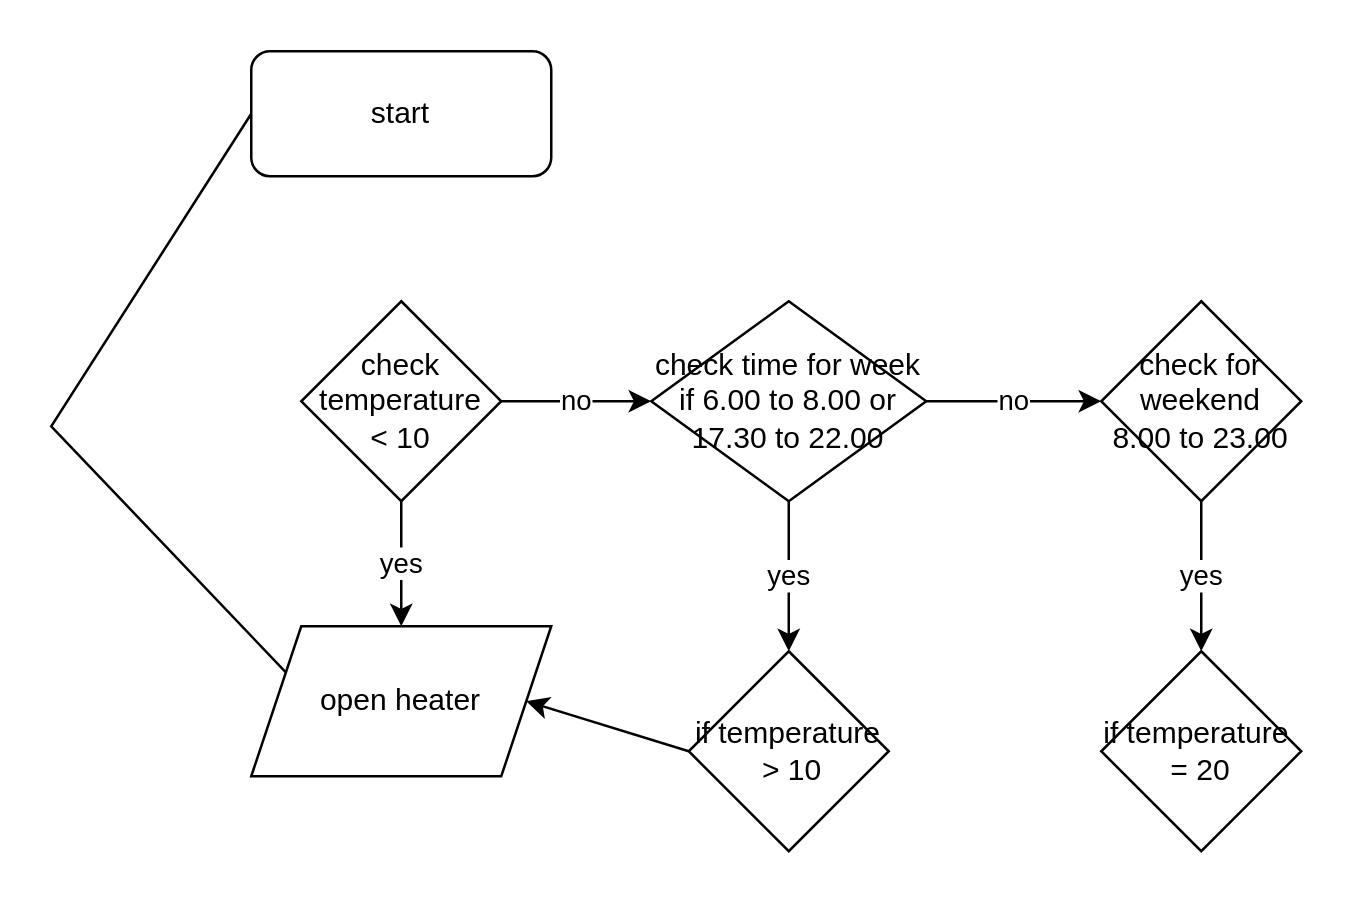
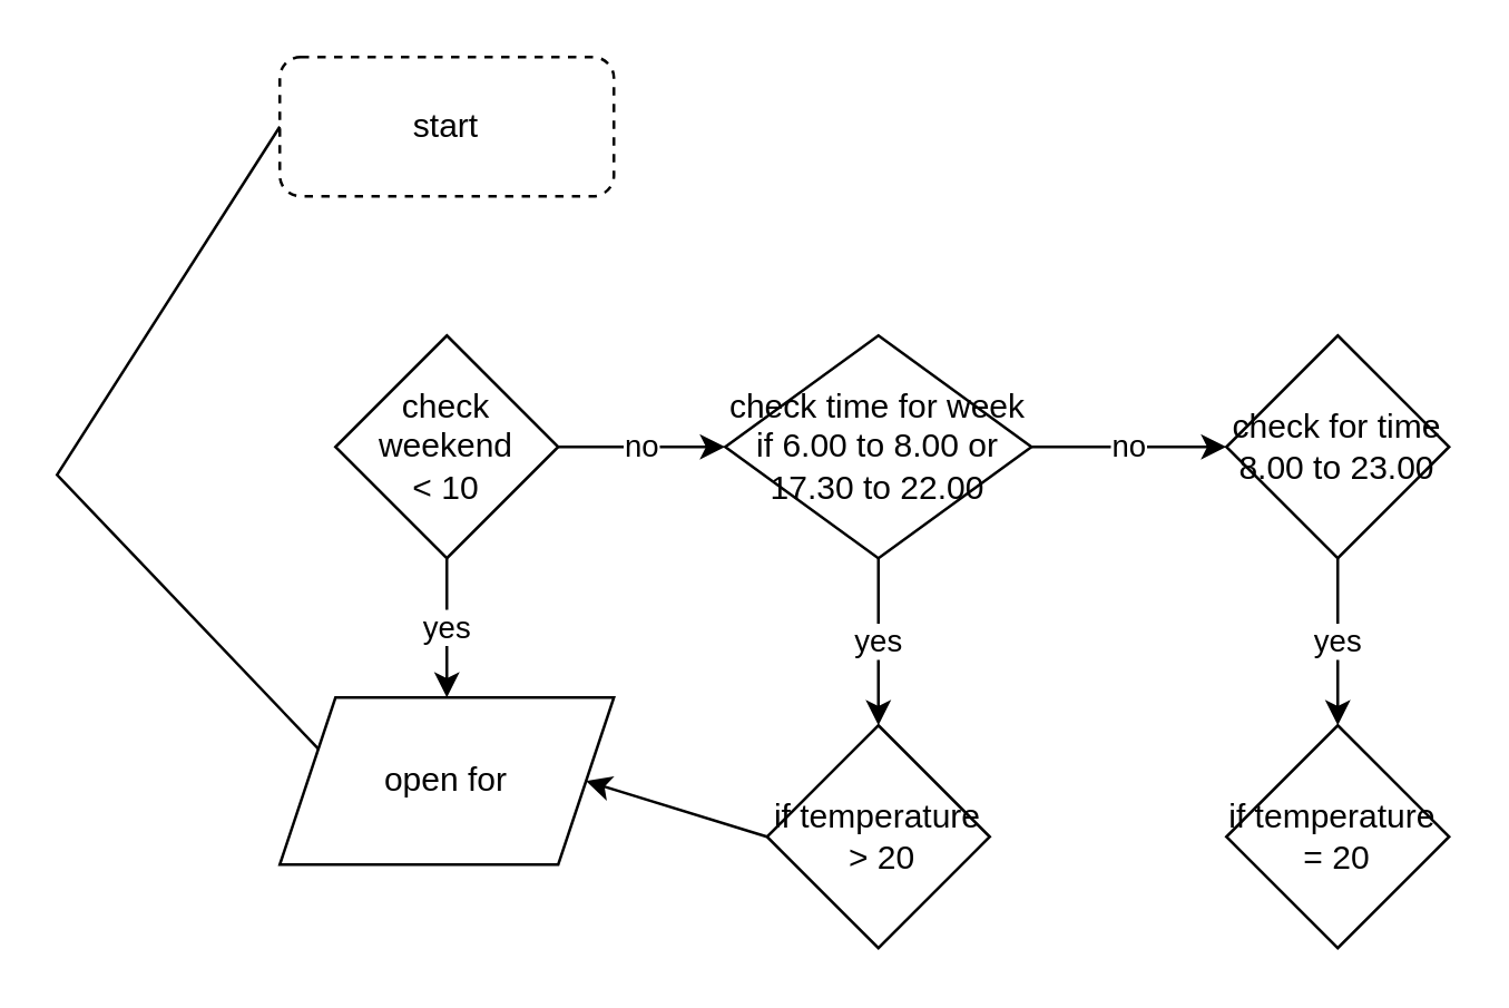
  <mxCell id="0" />
  <mxCell id="1" parent="0" />
- <mxCell id="2" value="start" style="rounded=1;whiteSpace=wrap;html=1;" vertex="1" parent="1"><mxGeometry x="100" y="20" width="120" height="50" as="geometry" /></mxCell>
- <mxCell id="3" value="check temperature&lt;br&gt;&amp;lt; 10" style="rhombus;whiteSpace=wrap;html=1;" vertex="1" parent="1"><mxGeometry x="120" y="120" width="80" height="80" as="geometry" /></mxCell>
+ <mxCell id="2" value="start" style="rounded=1;whiteSpace=wrap;html=1;dashed=1;" vertex="1" parent="1"><mxGeometry x="100" y="20" width="120" height="50" as="geometry" /></mxCell>
+ <mxCell id="3" value="check weekend&lt;br&gt;&amp;lt; 10" style="rhombus;whiteSpace=wrap;html=1;" vertex="1" parent="1"><mxGeometry x="120" y="120" width="80" height="80" as="geometry" /></mxCell>
  <mxCell id="4" value="yes" style="endArrow=classic;html=1;rounded=0;exitX=0.5;exitY=1;exitDx=0;exitDy=0;" edge="1" parent="1" source="3"><mxGeometry width="50" height="50" relative="1" as="geometry"><mxPoint x="200" y="220" as="sourcePoint" /><mxPoint x="160" y="250" as="targetPoint" /></mxGeometry></mxCell>
- <mxCell id="5" value="open heater" style="shape=parallelogram;perimeter=parallelogramPerimeter;whiteSpace=wrap;html=1;fixedSize=1;" vertex="1" parent="1"><mxGeometry x="100" y="250" width="120" height="60" as="geometry" /></mxCell>
+ <mxCell id="5" value="open for" style="shape=parallelogram;perimeter=parallelogramPerimeter;whiteSpace=wrap;html=1;fixedSize=1;" vertex="1" parent="1"><mxGeometry x="100" y="250" width="120" height="60" as="geometry" /></mxCell>
  <mxCell id="6" value="" style="endArrow=none;html=1;rounded=0;exitX=0;exitY=0.25;exitDx=0;exitDy=0;entryX=0;entryY=0.5;entryDx=0;entryDy=0;" edge="1" parent="1" source="5" target="2"><mxGeometry width="50" height="50" relative="1" as="geometry"><mxPoint x="200" y="220" as="sourcePoint" /><mxPoint x="-10" y="100" as="targetPoint" /><Array as="points"><mxPoint x="20" y="170" /></Array></mxGeometry></mxCell>
  <mxCell id="7" value="no" style="endArrow=classic;html=1;rounded=0;exitX=1;exitY=0.5;exitDx=0;exitDy=0;entryX=0;entryY=0.5;entryDx=0;entryDy=0;" edge="1" parent="1" source="3" target="8"><mxGeometry width="50" height="50" relative="1" as="geometry"><mxPoint x="200" y="220" as="sourcePoint" /><mxPoint x="280" y="160" as="targetPoint" /><Array as="points"><mxPoint x="230" y="160" /></Array></mxGeometry></mxCell>
  <mxCell id="8" value="check time for week&lt;br&gt;if 6.00 to 8.00 or 17.30 to 22.00" style="rhombus;whiteSpace=wrap;html=1;" vertex="1" parent="1"><mxGeometry x="260" y="120" width="110" height="80" as="geometry" /></mxCell>
  <mxCell id="9" value="yes" style="endArrow=classic;html=1;rounded=0;exitX=0.5;exitY=1;exitDx=0;exitDy=0;" edge="1" parent="1" source="8"><mxGeometry width="50" height="50" relative="1" as="geometry"><mxPoint x="200" y="190" as="sourcePoint" /><mxPoint x="315" y="260" as="targetPoint" /></mxGeometry></mxCell>
- <mxCell id="10" value="if temperature&lt;br&gt;&amp;nbsp;&amp;gt; 10" style="rhombus;whiteSpace=wrap;html=1;" vertex="1" parent="1"><mxGeometry x="275" y="260" width="80" height="80" as="geometry" /></mxCell>
+ <mxCell id="10" value="if temperature&lt;br&gt;&amp;nbsp;&amp;gt; 20" style="rhombus;whiteSpace=wrap;html=1;" vertex="1" parent="1"><mxGeometry x="275" y="260" width="80" height="80" as="geometry" /></mxCell>
  <mxCell id="11" value="" style="endArrow=classic;html=1;rounded=0;exitX=0;exitY=0.5;exitDx=0;exitDy=0;entryX=1;entryY=0.5;entryDx=0;entryDy=0;" edge="1" parent="1" source="10" target="5"><mxGeometry width="50" height="50" relative="1" as="geometry"><mxPoint x="200" y="190" as="sourcePoint" /><mxPoint x="250" y="140" as="targetPoint" /></mxGeometry></mxCell>
  <mxCell id="12" value="no" style="endArrow=classic;html=1;rounded=0;" edge="1" parent="1"><mxGeometry width="50" height="50" relative="1" as="geometry"><mxPoint x="370" y="160" as="sourcePoint" /><mxPoint x="440" y="160" as="targetPoint" /></mxGeometry></mxCell>
- <mxCell id="13" value="check for weekend&lt;br&gt;8.00 to 23.00" style="rhombus;whiteSpace=wrap;html=1;" vertex="1" parent="1"><mxGeometry x="440" y="120" width="80" height="80" as="geometry" /></mxCell>
+ <mxCell id="13" value="check for time&lt;br&gt;8.00 to 23.00" style="rhombus;whiteSpace=wrap;html=1;" vertex="1" parent="1"><mxGeometry x="440" y="120" width="80" height="80" as="geometry" /></mxCell>
  <mxCell id="14" value="yes" style="endArrow=classic;html=1;rounded=0;exitX=0.5;exitY=1;exitDx=0;exitDy=0;" edge="1" parent="1" source="13"><mxGeometry width="50" height="50" relative="1" as="geometry"><mxPoint x="200" y="170" as="sourcePoint" /><mxPoint x="480" y="260" as="targetPoint" /></mxGeometry></mxCell>
  <mxCell id="15" value="if temperature&amp;nbsp;&lt;br&gt;= 20" style="rhombus;whiteSpace=wrap;html=1;" vertex="1" parent="1"><mxGeometry x="440" y="260" width="80" height="80" as="geometry" /></mxCell>
